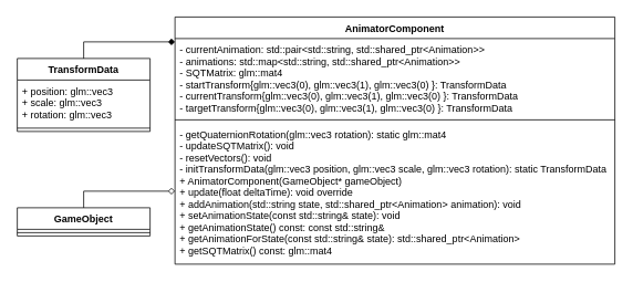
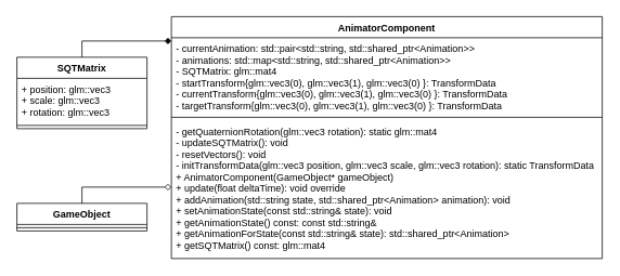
  <mxCell id="0" />
  <mxCell id="1" parent="0" />
  <mxCell id="2" value="AnimatorComponent" style="swimlane;fontStyle=1;align=center;verticalAlign=top;childLayout=stackLayout;horizontal=1;startSize=26;horizontalStack=0;resizeParent=1;resizeParentMax=0;resizeLast=0;collapsible=1;marginBottom=0;" parent="1" vertex="1"><mxGeometry x="210" y="20" width="530" height="298" as="geometry" /></mxCell>
  <mxCell id="3" value="- currentAnimation: std::pair&lt;std::string, std::shared_ptr&lt;Animation&gt;&gt;&#10;- animations: std::map&lt;std::string, std::shared_ptr&lt;Animation&gt;&gt;&#10;- SQTMatrix: glm::mat4&#10;- startTransform{glm::vec3(0), glm::vec3(1), glm::vec3(0) }: TransformData&#10;- currentTransform{glm::vec3(0), glm::vec3(1), glm::vec3(0) }: TransformData&#10;- targetTransform{glm::vec3(0), glm::vec3(1), glm::vec3(0) }: TransformData&#10;" style="text;strokeColor=none;fillColor=none;align=left;verticalAlign=top;spacingLeft=4;spacingRight=4;overflow=hidden;rotatable=0;points=[[0,0.5],[1,0.5]];portConstraint=eastwest;" parent="2" vertex="1"><mxGeometry y="26" width="530" height="94" as="geometry" /></mxCell>
  <mxCell id="4" value="" style="line;strokeWidth=1;fillColor=none;align=left;verticalAlign=middle;spacingTop=-1;spacingLeft=3;spacingRight=3;rotatable=0;labelPosition=right;points=[];portConstraint=eastwest;" parent="2" vertex="1"><mxGeometry y="120" width="530" height="8" as="geometry" /></mxCell>
  <mxCell id="5" value="- getQuaternionRotation(glm::vec3 rotation): static glm::mat4&#10;- updateSQTMatrix(): void &#10;- resetVectors(): void &#10;- initTransformData(glm::vec3 position, glm::vec3 scale, glm::vec3 rotation): static TransformData&#10;+ AnimatorComponent(GameObject* gameObject)&#10;+ update(float deltaTime): void override&#10;+ addAnimation(std::string state, std::shared_ptr&lt;Animation&gt; animation): void &#10;+ setAnimationState(const std::string&amp; state): void &#10;+ getAnimationState() const: const std::string&amp;&#10;+ getAnimationForState(const std::string&amp; state): std::shared_ptr&lt;Animation&gt; &#10;+ getSQTMatrix() const: glm::mat4 " style="text;strokeColor=none;fillColor=none;align=left;verticalAlign=top;spacingLeft=4;spacingRight=4;overflow=hidden;rotatable=0;points=[[0,0.5],[1,0.5]];portConstraint=eastwest;fontStyle=0" parent="2" vertex="1"><mxGeometry y="128" width="530" height="170" as="geometry" /></mxCell>
  <mxCell id="6" style="edgeStyle=orthogonalEdgeStyle;rounded=0;orthogonalLoop=1;jettySize=auto;html=1;exitX=0.5;exitY=0;exitDx=0;exitDy=0;endArrow=diamond;endFill=1;" parent="1" source="7" target="3" edge="1"><mxGeometry relative="1" as="geometry"><Array as="points"><mxPoint x="100" y="50" /></Array></mxGeometry></mxCell>
- <mxCell id="7" value="TransformData" style="swimlane;fontStyle=1;align=center;verticalAlign=top;childLayout=stackLayout;horizontal=1;startSize=26;horizontalStack=0;resizeParent=1;resizeParentMax=0;resizeLast=0;collapsible=1;marginBottom=0;" parent="1" vertex="1"><mxGeometry x="20" y="70" width="160" height="88" as="geometry" /></mxCell>
+ <mxCell id="7" value="SQTMatrix" style="swimlane;fontStyle=1;align=center;verticalAlign=top;childLayout=stackLayout;horizontal=1;startSize=26;horizontalStack=0;resizeParent=1;resizeParentMax=0;resizeLast=0;collapsible=1;marginBottom=0;" parent="1" vertex="1"><mxGeometry x="20" y="70" width="160" height="88" as="geometry" /></mxCell>
  <mxCell id="8" value="+ position: glm::vec3&#10;+ scale: glm::vec3&#10;+ rotation: glm::vec3" style="text;strokeColor=none;fillColor=none;align=left;verticalAlign=top;spacingLeft=4;spacingRight=4;overflow=hidden;rotatable=0;points=[[0,0.5],[1,0.5]];portConstraint=eastwest;" parent="7" vertex="1"><mxGeometry y="26" width="160" height="54" as="geometry" /></mxCell>
  <mxCell id="9" value="" style="line;strokeWidth=1;fillColor=none;align=left;verticalAlign=middle;spacingTop=-1;spacingLeft=3;spacingRight=3;rotatable=0;labelPosition=right;points=[];portConstraint=eastwest;" parent="7" vertex="1"><mxGeometry y="80" width="160" height="8" as="geometry" /></mxCell>
  <mxCell id="10" value="GameObject" style="swimlane;fontStyle=1;align=center;verticalAlign=top;childLayout=stackLayout;horizontal=1;startSize=26;horizontalStack=0;resizeParent=1;resizeParentMax=0;resizeLast=0;collapsible=1;marginBottom=0;" vertex="1" parent="1"><mxGeometry x="20" y="250" width="160" height="34" as="geometry" /></mxCell>
  <mxCell id="11" value="" style="line;strokeWidth=1;fillColor=none;align=left;verticalAlign=middle;spacingTop=-1;spacingLeft=3;spacingRight=3;rotatable=0;labelPosition=right;points=[];portConstraint=eastwest;" vertex="1" parent="10"><mxGeometry y="26" width="160" height="8" as="geometry" /></mxCell>
  <mxCell id="12" style="edgeStyle=orthogonalEdgeStyle;rounded=0;orthogonalLoop=1;jettySize=auto;html=1;exitX=0.5;exitY=0;exitDx=0;exitDy=0;endArrow=diamond;endFill=0;" edge="1" parent="1"><mxGeometry relative="1" as="geometry"><mxPoint x="100" y="250" as="sourcePoint" /><mxPoint x="210" y="230" as="targetPoint" /><Array as="points"><mxPoint x="100" y="230" /></Array></mxGeometry></mxCell>
